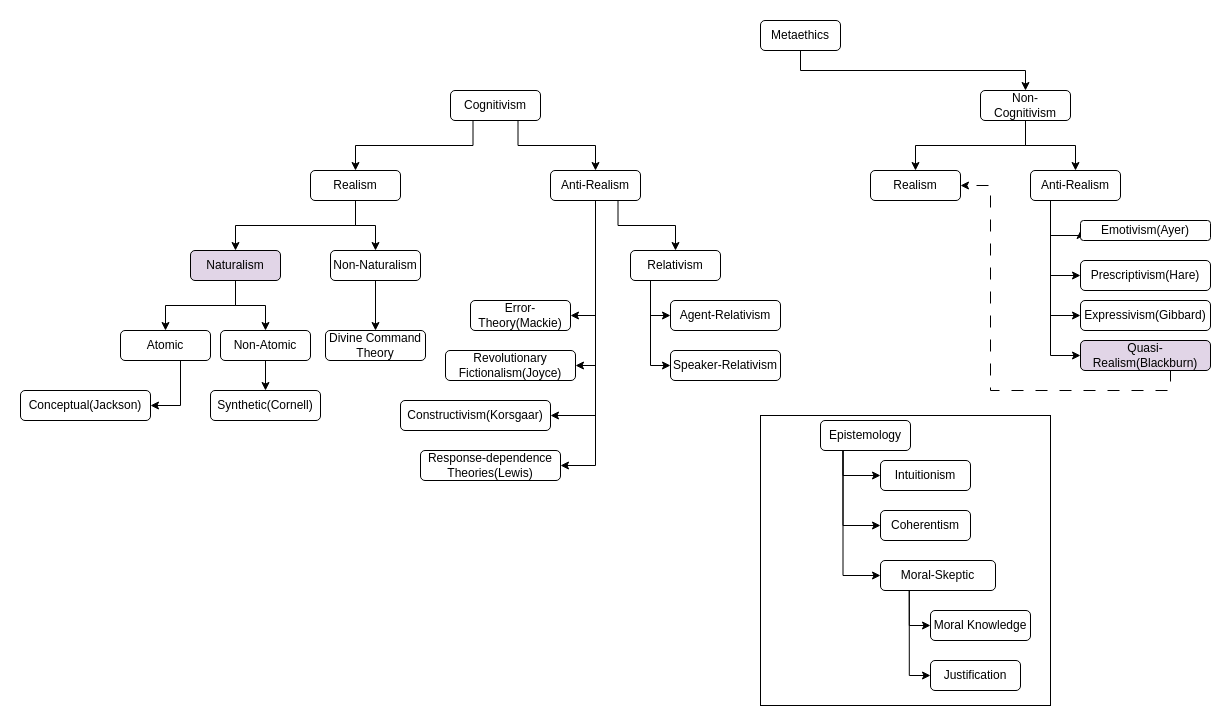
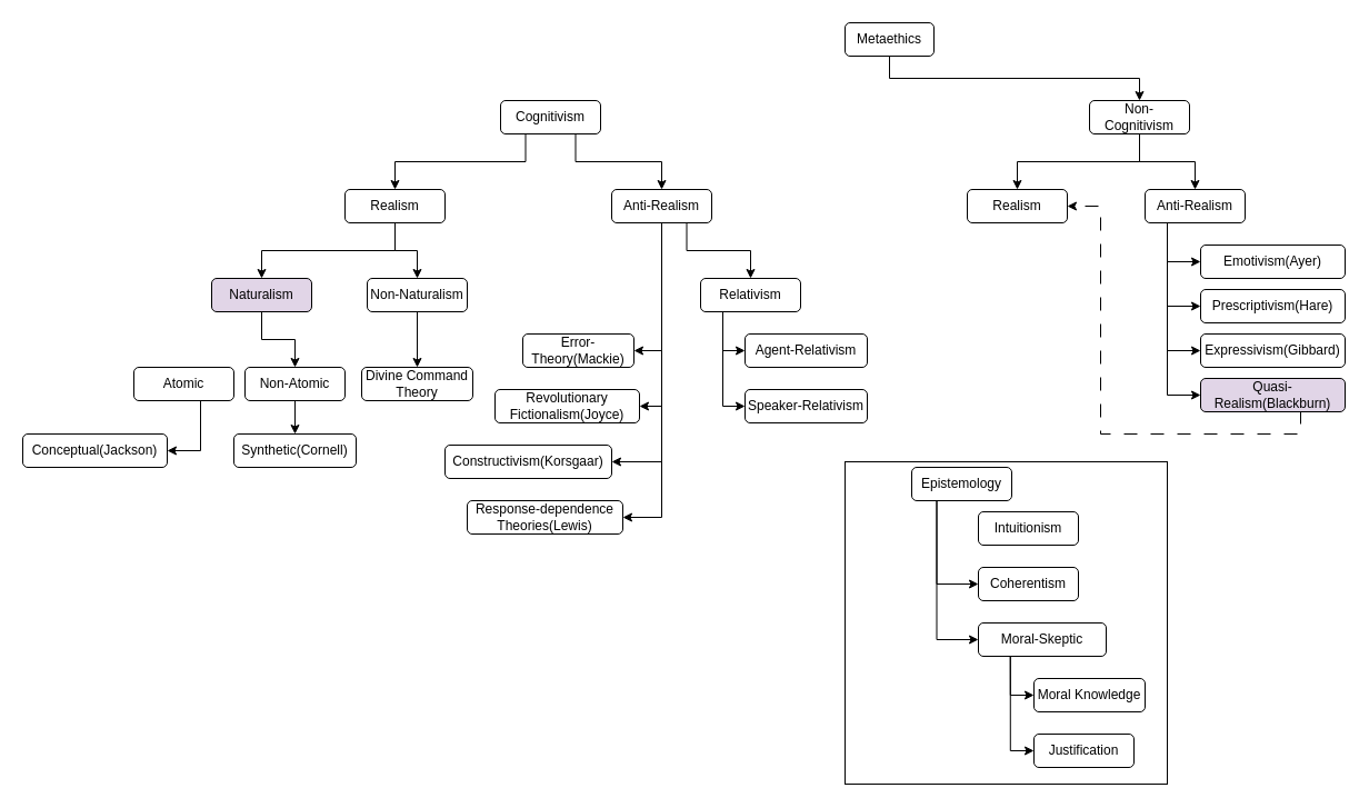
  <mxCell id="0" />
  <mxCell id="1" parent="0" />
  <mxCell id="2" value="" style="whiteSpace=wrap;html=1;aspect=fixed;" vertex="1" parent="1"><mxGeometry x="760" y="415" width="290" height="290" as="geometry" /></mxCell>
  <mxCell id="3" style="edgeStyle=orthogonalEdgeStyle;rounded=0;orthogonalLoop=1;jettySize=auto;html=1;exitX=0.5;exitY=1;exitDx=0;exitDy=0;entryX=0.5;entryY=0;entryDx=0;entryDy=0;" edge="1" parent="1" source="4" target="7"><mxGeometry relative="1" as="geometry" /></mxCell>
  <mxCell id="4" value="Metaethics" style="rounded=1;whiteSpace=wrap;html=1;" vertex="1" parent="1"><mxGeometry x="760" y="20" width="80" height="30" as="geometry" /></mxCell>
  <mxCell id="5" style="edgeStyle=orthogonalEdgeStyle;rounded=0;orthogonalLoop=1;jettySize=auto;html=1;exitX=0.5;exitY=1;exitDx=0;exitDy=0;entryX=0.5;entryY=0;entryDx=0;entryDy=0;" edge="1" parent="1" source="7" target="20"><mxGeometry relative="1" as="geometry" /></mxCell>
  <mxCell id="6" style="edgeStyle=orthogonalEdgeStyle;rounded=0;orthogonalLoop=1;jettySize=auto;html=1;exitX=0.5;exitY=1;exitDx=0;exitDy=0;entryX=0.5;entryY=0;entryDx=0;entryDy=0;" edge="1" parent="1" source="7" target="52"><mxGeometry relative="1" as="geometry" /></mxCell>
  <mxCell id="7" value="Non-Cognitivism" style="rounded=1;whiteSpace=wrap;html=1;" vertex="1" parent="1"><mxGeometry x="980" y="90" width="90" height="30" as="geometry" /></mxCell>
  <mxCell id="8" style="edgeStyle=orthogonalEdgeStyle;rounded=0;orthogonalLoop=1;jettySize=auto;html=1;exitX=0.25;exitY=1;exitDx=0;exitDy=0;entryX=0.5;entryY=0;entryDx=0;entryDy=0;" edge="1" parent="1" source="10" target="13"><mxGeometry relative="1" as="geometry" /></mxCell>
  <mxCell id="9" style="edgeStyle=orthogonalEdgeStyle;rounded=0;orthogonalLoop=1;jettySize=auto;html=1;exitX=0.75;exitY=1;exitDx=0;exitDy=0;entryX=0.5;entryY=0;entryDx=0;entryDy=0;" edge="1" parent="1" source="10" target="49"><mxGeometry relative="1" as="geometry" /></mxCell>
  <mxCell id="10" value="Cognitivism" style="rounded=1;whiteSpace=wrap;html=1;" vertex="1" parent="1"><mxGeometry x="450" y="90" width="90" height="30" as="geometry" /></mxCell>
  <mxCell id="11" style="edgeStyle=orthogonalEdgeStyle;rounded=0;orthogonalLoop=1;jettySize=auto;html=1;exitX=0.5;exitY=1;exitDx=0;exitDy=0;entryX=0.5;entryY=0;entryDx=0;entryDy=0;" edge="1" parent="1" source="13" target="25"><mxGeometry relative="1" as="geometry" /></mxCell>
  <mxCell id="12" style="edgeStyle=orthogonalEdgeStyle;rounded=0;orthogonalLoop=1;jettySize=auto;html=1;exitX=0.5;exitY=1;exitDx=0;exitDy=0;entryX=0.5;entryY=0;entryDx=0;entryDy=0;" edge="1" parent="1" source="13" target="15"><mxGeometry relative="1" as="geometry" /></mxCell>
  <mxCell id="13" value="Realism" style="rounded=1;whiteSpace=wrap;html=1;" vertex="1" parent="1"><mxGeometry x="310" y="170" width="90" height="30" as="geometry" /></mxCell>
  <mxCell id="14" style="edgeStyle=orthogonalEdgeStyle;rounded=0;orthogonalLoop=1;jettySize=auto;html=1;exitX=0.5;exitY=1;exitDx=0;exitDy=0;entryX=0.5;entryY=0;entryDx=0;entryDy=0;" edge="1" parent="1" source="15" target="26"><mxGeometry relative="1" as="geometry" /></mxCell>
  <mxCell id="15" value="Non-Naturalism" style="rounded=1;whiteSpace=wrap;html=1;" vertex="1" parent="1"><mxGeometry x="330" y="250" width="90" height="30" as="geometry" /></mxCell>
  <mxCell id="16" style="edgeStyle=orthogonalEdgeStyle;rounded=0;orthogonalLoop=1;jettySize=auto;html=1;exitX=0.5;exitY=1;exitDx=0;exitDy=0;entryX=0;entryY=0.5;entryDx=0;entryDy=0;" edge="1" parent="1" source="20" target="22"><mxGeometry relative="1" as="geometry"><Array as="points"><mxPoint x="1050" y="200" /><mxPoint x="1050" y="235" /></Array></mxGeometry></mxCell>
  <mxCell id="17" style="edgeStyle=orthogonalEdgeStyle;rounded=0;orthogonalLoop=1;jettySize=auto;html=1;exitX=0.5;exitY=1;exitDx=0;exitDy=0;entryX=0;entryY=0.5;entryDx=0;entryDy=0;" edge="1" parent="1" source="20" target="51"><mxGeometry relative="1" as="geometry"><Array as="points"><mxPoint x="1050" y="200" /><mxPoint x="1050" y="275" /></Array></mxGeometry></mxCell>
  <mxCell id="18" style="edgeStyle=orthogonalEdgeStyle;rounded=0;orthogonalLoop=1;jettySize=auto;html=1;exitX=0.5;exitY=1;exitDx=0;exitDy=0;entryX=0;entryY=0.5;entryDx=0;entryDy=0;" edge="1" parent="1" source="20" target="50"><mxGeometry relative="1" as="geometry"><Array as="points"><mxPoint x="1050" y="200" /><mxPoint x="1050" y="315" /></Array></mxGeometry></mxCell>
  <mxCell id="19" style="edgeStyle=orthogonalEdgeStyle;rounded=0;orthogonalLoop=1;jettySize=auto;html=1;exitX=0.5;exitY=1;exitDx=0;exitDy=0;entryX=0;entryY=0.5;entryDx=0;entryDy=0;" edge="1" parent="1" source="20" target="33"><mxGeometry relative="1" as="geometry"><Array as="points"><mxPoint x="1050" y="200" /><mxPoint x="1050" y="355" /></Array></mxGeometry></mxCell>
  <mxCell id="20" value="Anti-Realism" style="rounded=1;whiteSpace=wrap;html=1;" vertex="1" parent="1"><mxGeometry x="1030" y="170" width="90" height="30" as="geometry" /></mxCell>
  <mxCell id="21" value="Error-Theory(Mackie)" style="rounded=1;whiteSpace=wrap;html=1;" vertex="1" parent="1"><mxGeometry x="470" y="300" width="100" height="30" as="geometry" /></mxCell>
- <mxCell id="22" value="Emotivism(Ayer)" style="rounded=1;whiteSpace=wrap;html=1;" vertex="1" parent="1"><mxGeometry x="1080" y="220" width="130" height="20" as="geometry" /></mxCell>
- <mxCell id="23" style="edgeStyle=orthogonalEdgeStyle;rounded=0;orthogonalLoop=1;jettySize=auto;html=1;exitX=0.5;exitY=1;exitDx=0;exitDy=0;entryX=0.5;entryY=0;entryDx=0;entryDy=0;" edge="1" parent="1" source="25" target="28"><mxGeometry relative="1" as="geometry" /></mxCell>
+ <mxCell id="22" value="Emotivism(Ayer)" style="rounded=1;whiteSpace=wrap;html=1;" vertex="1" parent="1"><mxGeometry x="1080" y="220" width="130" height="30" as="geometry" /></mxCell>
  <mxCell id="24" style="edgeStyle=orthogonalEdgeStyle;rounded=0;orthogonalLoop=1;jettySize=auto;html=1;exitX=0.5;exitY=1;exitDx=0;exitDy=0;" edge="1" parent="1" source="25" target="43"><mxGeometry relative="1" as="geometry" /></mxCell>
  <mxCell id="25" value="Naturalism" style="rounded=1;whiteSpace=wrap;html=1;fillColor=#e1d5e7;" vertex="1" parent="1"><mxGeometry x="190" y="250" width="90" height="30" as="geometry" /></mxCell>
  <mxCell id="26" value="Divine Command Theory" style="rounded=1;whiteSpace=wrap;html=1;" vertex="1" parent="1"><mxGeometry x="325" y="330" width="100" height="30" as="geometry" /></mxCell>
  <mxCell id="27" style="edgeStyle=orthogonalEdgeStyle;rounded=0;orthogonalLoop=1;jettySize=auto;html=1;exitX=0.5;exitY=1;exitDx=0;exitDy=0;entryX=1;entryY=0.5;entryDx=0;entryDy=0;" edge="1" parent="1" source="28" target="41"><mxGeometry relative="1" as="geometry"><Array as="points"><mxPoint x="180" y="360" /><mxPoint x="180" y="405" /></Array></mxGeometry></mxCell>
  <mxCell id="28" value="Atomic" style="rounded=1;whiteSpace=wrap;html=1;" vertex="1" parent="1"><mxGeometry x="120" y="330" width="90" height="30" as="geometry" /></mxCell>
  <mxCell id="29" style="edgeStyle=orthogonalEdgeStyle;rounded=0;orthogonalLoop=1;jettySize=auto;html=1;exitX=0.5;exitY=1;exitDx=0;exitDy=0;entryX=0;entryY=0.5;entryDx=0;entryDy=0;" edge="1" parent="1" source="31" target="36"><mxGeometry relative="1" as="geometry"><Array as="points"><mxPoint x="650" y="280" /><mxPoint x="650" y="315" /></Array></mxGeometry></mxCell>
  <mxCell id="30" style="edgeStyle=orthogonalEdgeStyle;rounded=0;orthogonalLoop=1;jettySize=auto;html=1;exitX=0.5;exitY=1;exitDx=0;exitDy=0;entryX=0;entryY=0.5;entryDx=0;entryDy=0;" edge="1" parent="1" source="31" target="35"><mxGeometry relative="1" as="geometry"><Array as="points"><mxPoint x="650" y="280" /><mxPoint x="650" y="365" /></Array></mxGeometry></mxCell>
  <mxCell id="31" value="Relativism" style="rounded=1;whiteSpace=wrap;html=1;" vertex="1" parent="1"><mxGeometry x="630" y="250" width="90" height="30" as="geometry" /></mxCell>
  <mxCell id="32" style="edgeStyle=orthogonalEdgeStyle;rounded=0;orthogonalLoop=1;jettySize=auto;html=1;exitX=0.5;exitY=1;exitDx=0;exitDy=0;entryX=1;entryY=0.5;entryDx=0;entryDy=0;dashed=1;dashPattern=12 12;fillColor=#f5f5f5;strokeColor=#000000;" edge="1" parent="1" source="33" target="52"><mxGeometry relative="1" as="geometry"><Array as="points"><mxPoint x="1170" y="390" /><mxPoint x="990" y="390" /><mxPoint x="990" y="185" /></Array></mxGeometry></mxCell>
  <mxCell id="33" value="Quasi-Realism(Blackburn)" style="rounded=1;whiteSpace=wrap;html=1;fillColor=#e1d5e7;" vertex="1" parent="1"><mxGeometry x="1080" y="340" width="130" height="30" as="geometry" /></mxCell>
  <mxCell id="34" value="Moral Knowledge" style="rounded=1;whiteSpace=wrap;html=1;" vertex="1" parent="1"><mxGeometry x="930" y="610" width="100" height="30" as="geometry" /></mxCell>
  <mxCell id="35" value="Speaker-Relativism" style="rounded=1;whiteSpace=wrap;html=1;" vertex="1" parent="1"><mxGeometry x="670" y="350" width="110" height="30" as="geometry" /></mxCell>
  <mxCell id="36" value="Agent-Relativism" style="rounded=1;whiteSpace=wrap;html=1;" vertex="1" parent="1"><mxGeometry x="670" y="300" width="110" height="30" as="geometry" /></mxCell>
  <mxCell id="37" value="Revolutionary Fictionalism(Joyce)" style="rounded=1;whiteSpace=wrap;html=1;" vertex="1" parent="1"><mxGeometry x="445" y="350" width="130" height="30" as="geometry" /></mxCell>
  <mxCell id="38" value="Constructivism(Korsgaar)" style="rounded=1;whiteSpace=wrap;html=1;" vertex="1" parent="1"><mxGeometry x="400" y="400" width="150" height="30" as="geometry" /></mxCell>
  <mxCell id="39" value="Response-dependence Theories(Lewis)" style="rounded=1;whiteSpace=wrap;html=1;" vertex="1" parent="1"><mxGeometry x="420" y="450" width="140" height="30" as="geometry" /></mxCell>
  <mxCell id="40" value="Synthetic(Cornell)" style="rounded=1;whiteSpace=wrap;html=1;" vertex="1" parent="1"><mxGeometry x="210" y="390" width="110" height="30" as="geometry" /></mxCell>
  <mxCell id="41" value="Conceptual(Jackson)" style="rounded=1;whiteSpace=wrap;html=1;" vertex="1" parent="1"><mxGeometry x="20" y="390" width="130" height="30" as="geometry" /></mxCell>
  <mxCell id="42" style="edgeStyle=orthogonalEdgeStyle;rounded=0;orthogonalLoop=1;jettySize=auto;html=1;exitX=0.5;exitY=1;exitDx=0;exitDy=0;entryX=0.5;entryY=0;entryDx=0;entryDy=0;" edge="1" parent="1" source="43" target="40"><mxGeometry relative="1" as="geometry" /></mxCell>
  <mxCell id="43" value="Non-Atomic" style="rounded=1;whiteSpace=wrap;html=1;" vertex="1" parent="1"><mxGeometry x="220" y="330" width="90" height="30" as="geometry" /></mxCell>
  <mxCell id="44" style="edgeStyle=orthogonalEdgeStyle;rounded=0;orthogonalLoop=1;jettySize=auto;html=1;exitX=0.75;exitY=1;exitDx=0;exitDy=0;entryX=0.5;entryY=0;entryDx=0;entryDy=0;" edge="1" parent="1" source="49" target="31"><mxGeometry relative="1" as="geometry" /></mxCell>
  <mxCell id="45" style="edgeStyle=orthogonalEdgeStyle;rounded=0;orthogonalLoop=1;jettySize=auto;html=1;exitX=0.5;exitY=1;exitDx=0;exitDy=0;entryX=1;entryY=0.5;entryDx=0;entryDy=0;" edge="1" parent="1" source="49" target="21"><mxGeometry relative="1" as="geometry" /></mxCell>
  <mxCell id="46" style="edgeStyle=orthogonalEdgeStyle;rounded=0;orthogonalLoop=1;jettySize=auto;html=1;exitX=0.5;exitY=1;exitDx=0;exitDy=0;entryX=1;entryY=0.5;entryDx=0;entryDy=0;" edge="1" parent="1" source="49" target="37"><mxGeometry relative="1" as="geometry" /></mxCell>
  <mxCell id="47" style="edgeStyle=orthogonalEdgeStyle;rounded=0;orthogonalLoop=1;jettySize=auto;html=1;exitX=0.5;exitY=1;exitDx=0;exitDy=0;entryX=1;entryY=0.5;entryDx=0;entryDy=0;" edge="1" parent="1" source="49" target="38"><mxGeometry relative="1" as="geometry" /></mxCell>
  <mxCell id="48" style="edgeStyle=orthogonalEdgeStyle;rounded=0;orthogonalLoop=1;jettySize=auto;html=1;exitX=0.5;exitY=1;exitDx=0;exitDy=0;entryX=1;entryY=0.5;entryDx=0;entryDy=0;" edge="1" parent="1" source="49" target="39"><mxGeometry relative="1" as="geometry" /></mxCell>
  <mxCell id="49" value="Anti-Realism" style="rounded=1;whiteSpace=wrap;html=1;shadow=0;" vertex="1" parent="1"><mxGeometry x="550" y="170" width="90" height="30" as="geometry" /></mxCell>
  <mxCell id="50" value="Expressivism(Gibbard)" style="rounded=1;whiteSpace=wrap;html=1;" vertex="1" parent="1"><mxGeometry x="1080" y="300" width="130" height="30" as="geometry" /></mxCell>
  <mxCell id="51" value="Prescriptivism(Hare)" style="rounded=1;whiteSpace=wrap;html=1;" vertex="1" parent="1"><mxGeometry x="1080" y="260" width="130" height="30" as="geometry" /></mxCell>
  <mxCell id="52" value="Realism" style="rounded=1;whiteSpace=wrap;html=1;" vertex="1" parent="1"><mxGeometry x="870" y="170" width="90" height="30" as="geometry" /></mxCell>
  <mxCell id="53" style="edgeStyle=orthogonalEdgeStyle;rounded=0;orthogonalLoop=1;jettySize=auto;html=1;exitX=0.25;exitY=1;exitDx=0;exitDy=0;entryX=0;entryY=0.5;entryDx=0;entryDy=0;" edge="1" parent="1" source="55" target="56"><mxGeometry relative="1" as="geometry" /></mxCell>
  <mxCell id="54" style="edgeStyle=orthogonalEdgeStyle;rounded=0;orthogonalLoop=1;jettySize=auto;html=1;exitX=0.25;exitY=1;exitDx=0;exitDy=0;entryX=0;entryY=0.5;entryDx=0;entryDy=0;" edge="1" parent="1" source="55" target="34"><mxGeometry relative="1" as="geometry" /></mxCell>
  <mxCell id="55" value="Moral-Skeptic" style="rounded=1;whiteSpace=wrap;html=1;" vertex="1" parent="1"><mxGeometry x="880" y="560" width="115" height="30" as="geometry" /></mxCell>
  <mxCell id="56" value="Justification" style="rounded=1;whiteSpace=wrap;html=1;" vertex="1" parent="1"><mxGeometry x="930" y="660" width="90" height="30" as="geometry" /></mxCell>
  <mxCell id="57" style="edgeStyle=orthogonalEdgeStyle;rounded=0;orthogonalLoop=1;jettySize=auto;html=1;exitX=0.25;exitY=1;exitDx=0;exitDy=0;entryX=0;entryY=0.5;entryDx=0;entryDy=0;" edge="1" parent="1" source="60" target="55"><mxGeometry relative="1" as="geometry" /></mxCell>
- <mxCell id="58" style="edgeStyle=orthogonalEdgeStyle;rounded=0;orthogonalLoop=1;jettySize=auto;html=1;exitX=0.25;exitY=1;exitDx=0;exitDy=0;entryX=0;entryY=0.5;entryDx=0;entryDy=0;" edge="1" parent="1" source="60" target="61"><mxGeometry relative="1" as="geometry" /></mxCell>
  <mxCell id="59" style="edgeStyle=orthogonalEdgeStyle;rounded=0;orthogonalLoop=1;jettySize=auto;html=1;exitX=0.25;exitY=1;exitDx=0;exitDy=0;entryX=0;entryY=0.5;entryDx=0;entryDy=0;" edge="1" parent="1" source="60" target="62"><mxGeometry relative="1" as="geometry" /></mxCell>
  <mxCell id="60" value="&lt;span&gt;&lt;span data-dobid=&quot;hdw&quot;&gt;Epistemology&lt;/span&gt;&lt;/span&gt;" style="rounded=1;whiteSpace=wrap;html=1;" vertex="1" parent="1"><mxGeometry x="820" y="420" width="90" height="30" as="geometry" /></mxCell>
  <mxCell id="61" value="Intuitionism" style="rounded=1;whiteSpace=wrap;html=1;" vertex="1" parent="1"><mxGeometry x="880" y="460" width="90" height="30" as="geometry" /></mxCell>
  <mxCell id="62" value="Coherentism" style="rounded=1;whiteSpace=wrap;html=1;" vertex="1" parent="1"><mxGeometry x="880" y="510" width="90" height="30" as="geometry" /></mxCell>
  <mxCell id="63" style="edgeStyle=orthogonalEdgeStyle;rounded=0;orthogonalLoop=1;jettySize=auto;html=1;exitX=0.5;exitY=1;exitDx=0;exitDy=0;" edge="1" parent="1" source="38" target="38"><mxGeometry relative="1" as="geometry" /></mxCell>
